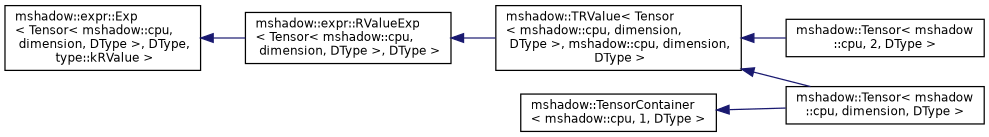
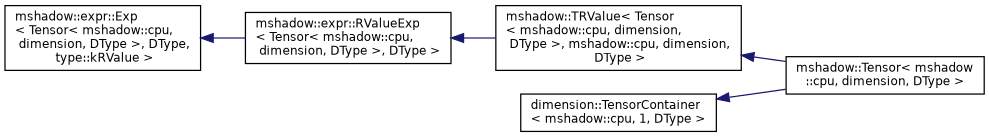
  digraph {
    rankdir=LR
    node [color=black fillcolor=white fontname=Helvetica fontsize=10 shape=record style=filled]
    edge [color=midnightblue dir=back fontname=Helvetica fontsize=10 labelfontname=Helvetica labelfontsize=10 style=solid]
    n1 [height=0.2 label="mshadow::expr::Exp\l\< Tensor\< mshadow::cpu,\l dimension, DType \>, DType,\l type::kRValue \>" width=0.4]
    n2 [height=0.2 label="mshadow::expr::RValueExp\l\< Tensor\< mshadow::cpu,\l dimension, DType \>, DType \>" width=0.4]
    n3 [height=0.2 label="mshadow::TRValue\< Tensor\l\< mshadow::cpu, dimension,\l DType \>, mshadow::cpu, dimension,\l DType \>" width=0.4]
-   n4 [height=0.2 label="mshadow::Tensor\< mshadow\l::cpu, 2, DType \>" width=0.4]
    n5 [height=0.2 label="mshadow::Tensor\< mshadow\l::cpu, dimension, DType \>" width=0.4]
-   n6 [height=0.2 label="mshadow::TensorContainer\l\< mshadow::cpu, 1, DType \>" width=0.4]
+   n6 [height=0.2 label="dimension::TensorContainer\l\< mshadow::cpu, 1, DType \>" width=0.4]
    n1 -> n2
    n2 -> n3
-   n3 -> n4
    n3 -> n5
    n6 -> n5
  }
